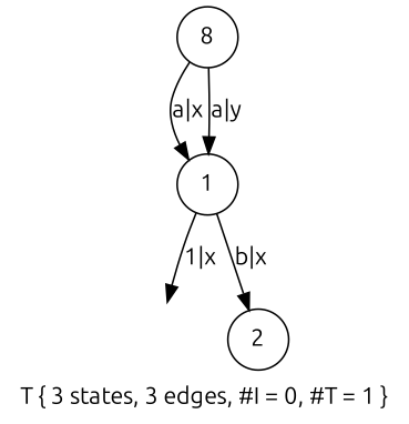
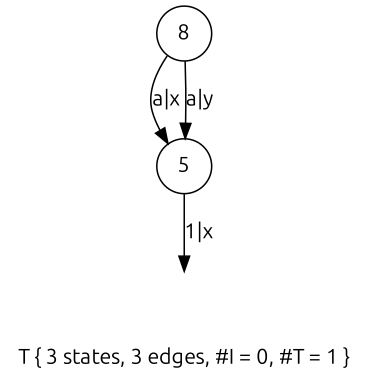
  digraph {
    fontname=Ubuntu
    label="T { 3 states, 3 edges, #I = 0, #T = 1 }"
    node [fontname=Ubuntu shape=circle]
    edge [fontname=Ubuntu]
    n1 [label=8]
-   n2 [label=1]
+   n2 [label=5]
    T2 [height=.01 style=invis width=.01]
-   n4 [label=2]
    n1 -> n2 [label="a|x "]
    n1 -> n2 [label="a|y "]
    n2 -> T2 [label="1|x "]
-   n2 -> n4 [label="b|x "]
  }
